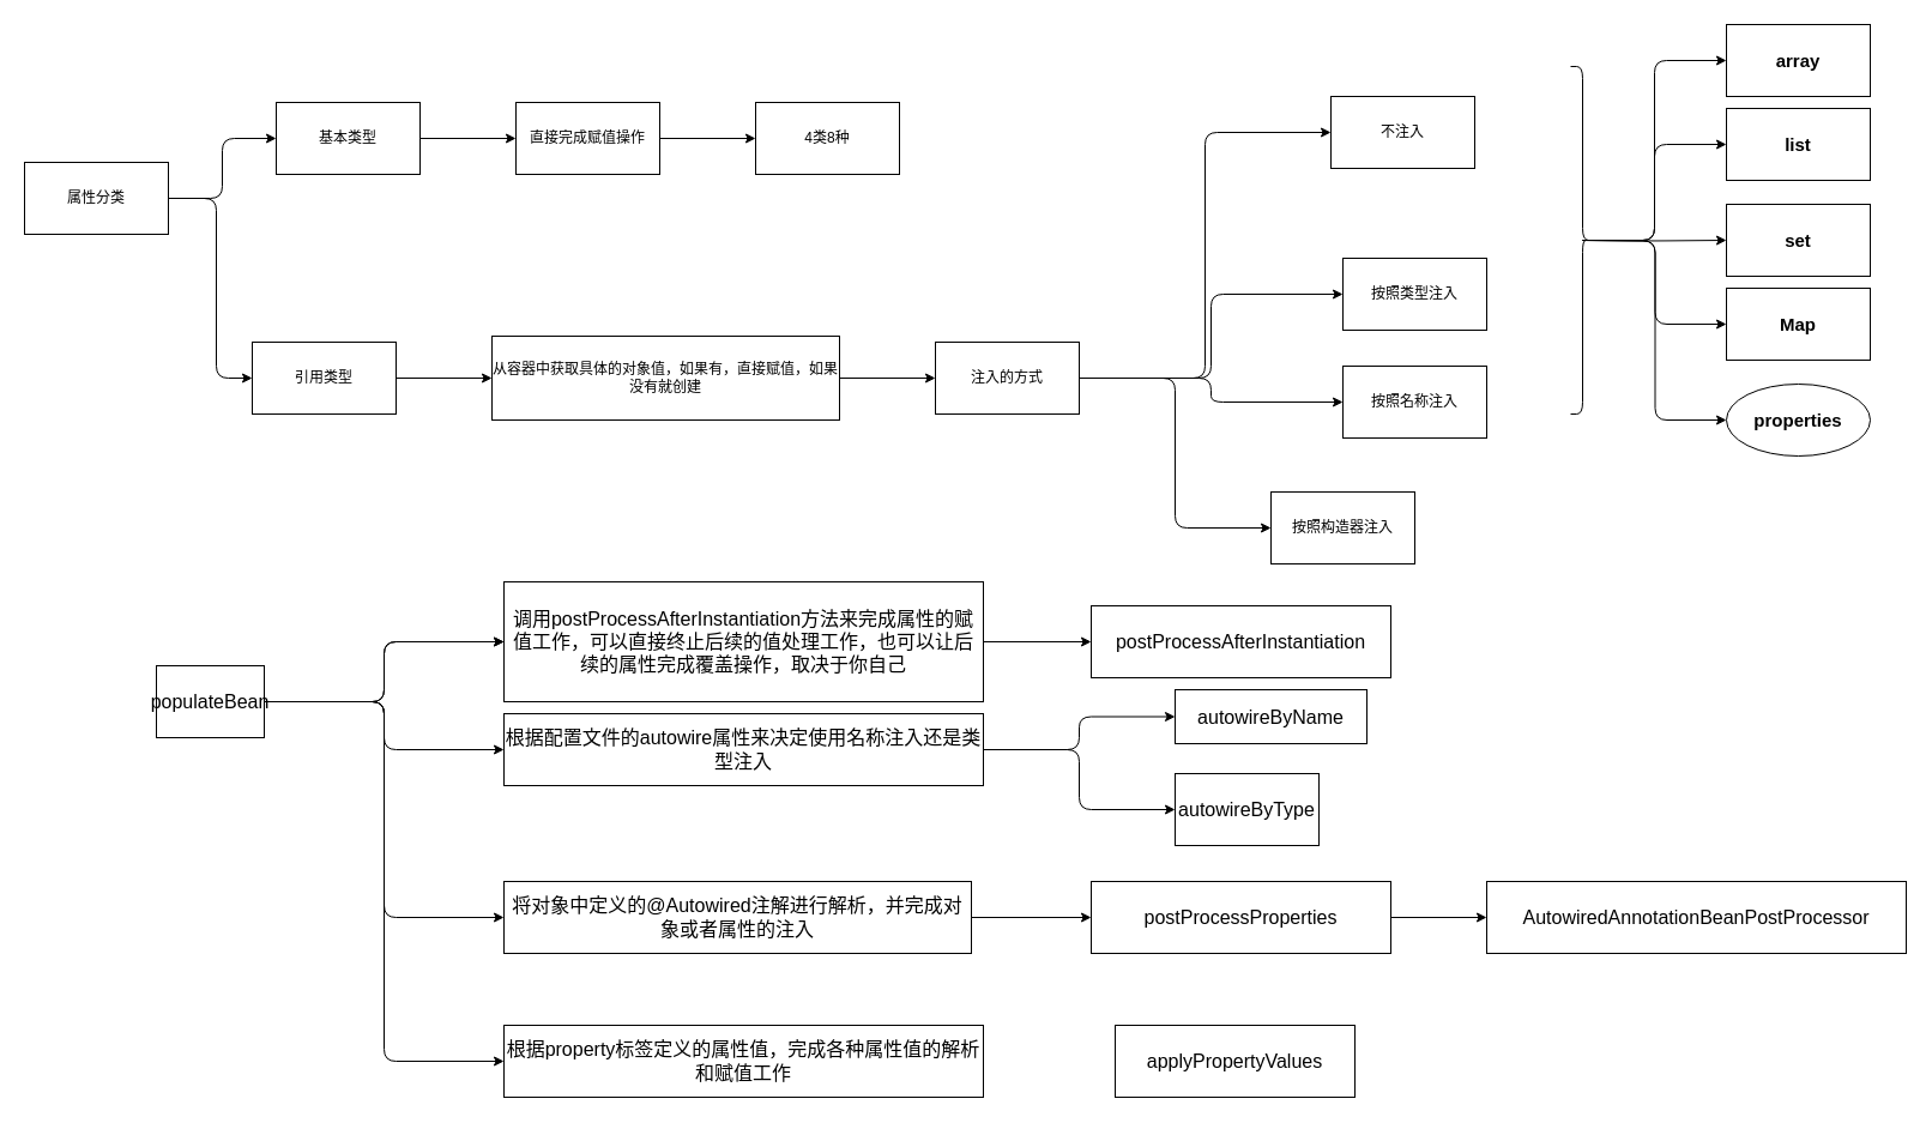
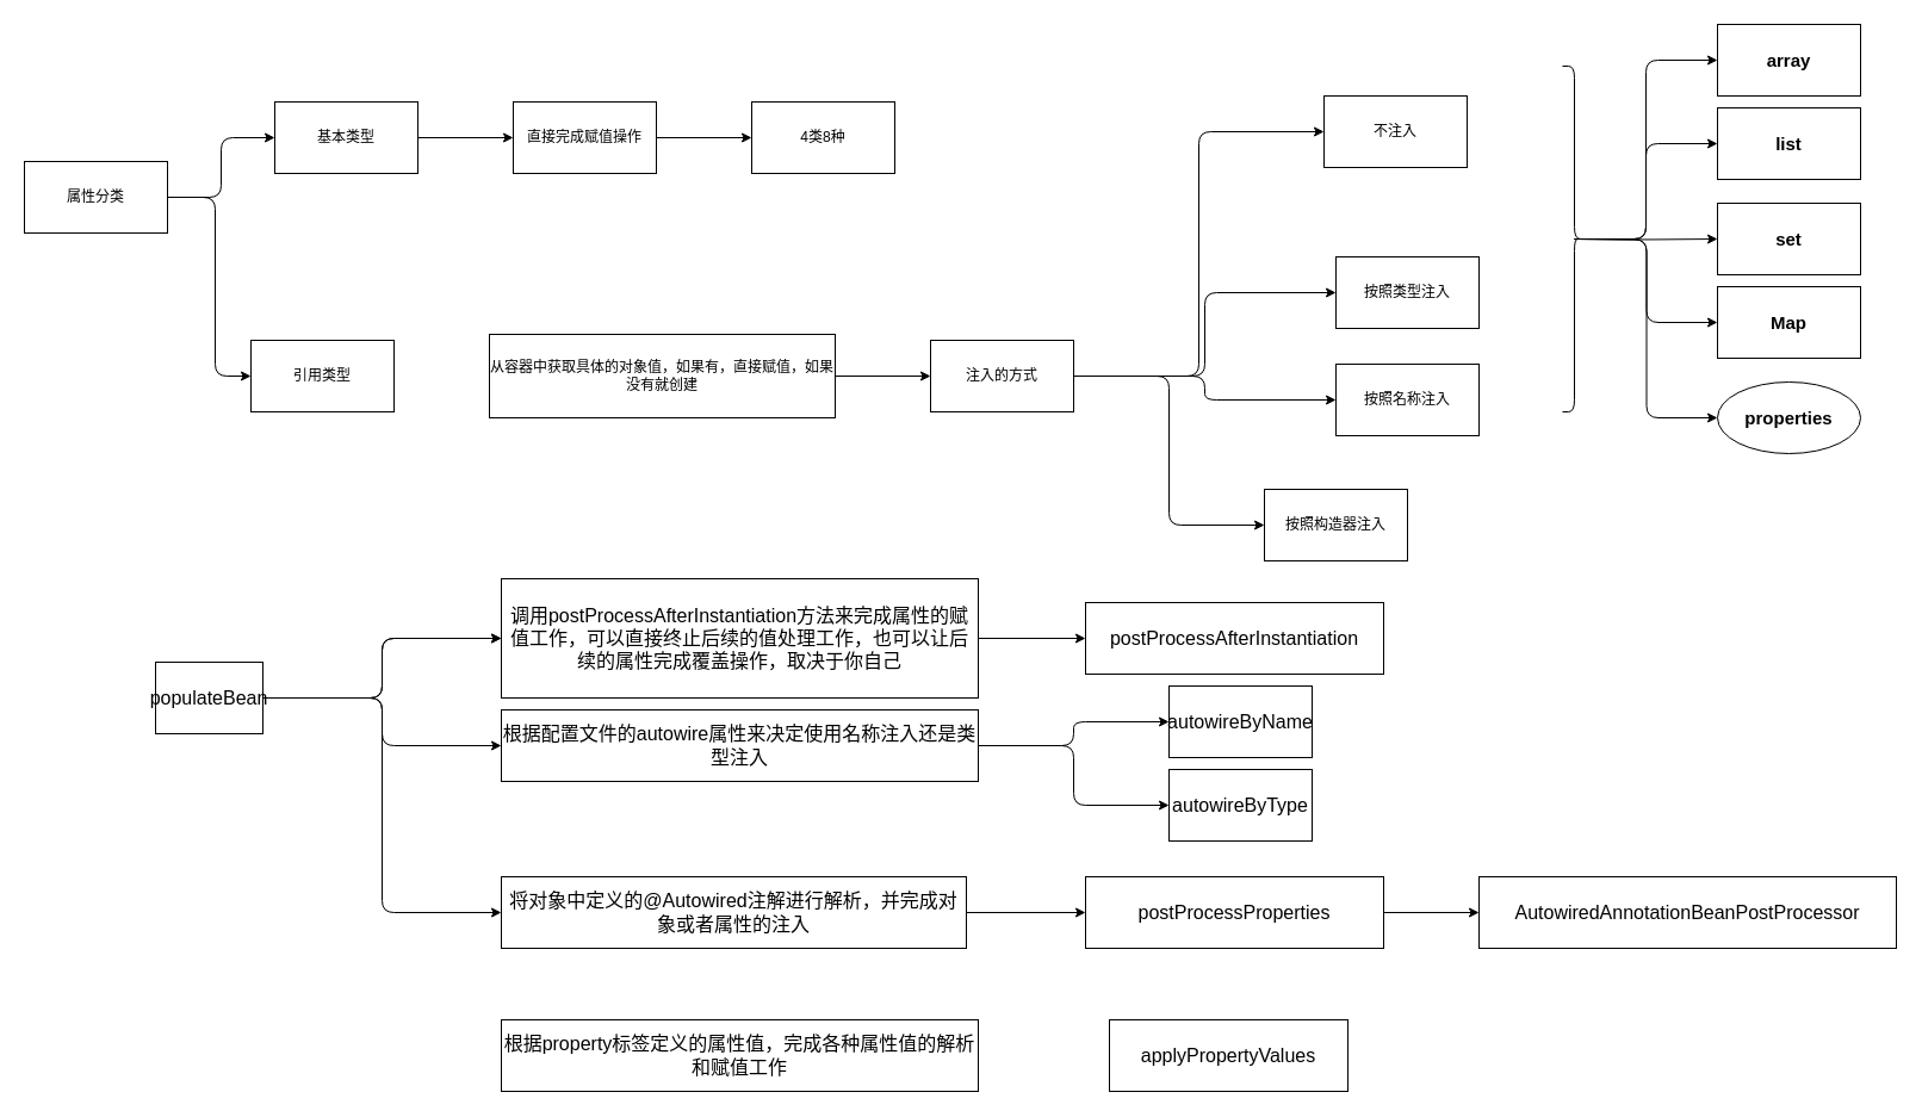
  <mxCell id="0" />
  <mxCell id="1" parent="0" />
  <mxCell id="2" style="edgeStyle=orthogonalEdgeStyle;html=1;exitX=1;exitY=0.5;exitDx=0;exitDy=0;entryX=0;entryY=0.5;entryDx=0;entryDy=0;" parent="1" source="6" target="7" edge="1"><mxGeometry relative="1" as="geometry" /></mxCell>
  <mxCell id="3" style="edgeStyle=orthogonalEdgeStyle;html=1;exitX=1;exitY=0.5;exitDx=0;exitDy=0;entryX=0;entryY=0.5;entryDx=0;entryDy=0;" parent="1" source="6" target="8" edge="1"><mxGeometry relative="1" as="geometry"><mxPoint x="990" y="265" as="targetPoint" /></mxGeometry></mxCell>
  <mxCell id="4" style="edgeStyle=orthogonalEdgeStyle;html=1;exitX=1;exitY=0.5;exitDx=0;exitDy=0;entryX=0;entryY=0.5;entryDx=0;entryDy=0;" parent="1" source="6" target="9" edge="1"><mxGeometry relative="1" as="geometry"><mxPoint x="990" y="355" as="targetPoint" /></mxGeometry></mxCell>
  <mxCell id="5" style="edgeStyle=orthogonalEdgeStyle;html=1;exitX=1;exitY=0.5;exitDx=0;exitDy=0;entryX=0;entryY=0.5;entryDx=0;entryDy=0;" parent="1" source="6" target="10" edge="1"><mxGeometry relative="1" as="geometry" /></mxCell>
  <mxCell id="6" value="注入的方式" style="whiteSpace=wrap;html=1;" parent="1" vertex="1"><mxGeometry x="780" y="285" width="120" height="60" as="geometry" /></mxCell>
  <mxCell id="7" value="不注入" style="whiteSpace=wrap;html=1;" parent="1" vertex="1"><mxGeometry x="1110" y="80" width="120" height="60" as="geometry" /></mxCell>
  <mxCell id="8" value="按照类型注入" style="whiteSpace=wrap;html=1;" parent="1" vertex="1"><mxGeometry x="1120" y="215" width="120" height="60" as="geometry" /></mxCell>
  <mxCell id="9" value="按照名称注入" style="whiteSpace=wrap;html=1;" parent="1" vertex="1"><mxGeometry x="1120" y="305" width="120" height="60" as="geometry" /></mxCell>
  <mxCell id="10" value="按照构造器注入" style="whiteSpace=wrap;html=1;" parent="1" vertex="1"><mxGeometry x="1060" y="410" width="120" height="60" as="geometry" /></mxCell>
  <mxCell id="11" style="edgeStyle=orthogonalEdgeStyle;html=1;exitX=1;exitY=0.5;exitDx=0;exitDy=0;entryX=0;entryY=0.5;entryDx=0;entryDy=0;" parent="1" source="13" target="15" edge="1"><mxGeometry relative="1" as="geometry" /></mxCell>
  <mxCell id="12" style="edgeStyle=orthogonalEdgeStyle;html=1;exitX=1;exitY=0.5;exitDx=0;exitDy=0;" parent="1" source="13" target="17" edge="1"><mxGeometry relative="1" as="geometry"><Array as="points"><mxPoint x="180" y="165" /><mxPoint x="180" y="315" /></Array></mxGeometry></mxCell>
  <mxCell id="13" value="属性分类" style="whiteSpace=wrap;html=1;" parent="1" vertex="1"><mxGeometry x="20" y="135" width="120" height="60" as="geometry" /></mxCell>
  <mxCell id="14" value="" style="edgeStyle=orthogonalEdgeStyle;html=1;" parent="1" source="15" target="26" edge="1"><mxGeometry relative="1" as="geometry" /></mxCell>
  <mxCell id="15" value="基本类型" style="whiteSpace=wrap;html=1;" parent="1" vertex="1"><mxGeometry x="230" y="85" width="120" height="60" as="geometry" /></mxCell>
- <mxCell id="16" value="" style="edgeStyle=orthogonalEdgeStyle;html=1;" parent="1" source="17" target="19" edge="1"><mxGeometry relative="1" as="geometry" /></mxCell>
  <mxCell id="17" value="引用类型" style="whiteSpace=wrap;html=1;" parent="1" vertex="1"><mxGeometry x="210" y="285" width="120" height="60" as="geometry" /></mxCell>
  <mxCell id="18" value="" style="edgeStyle=orthogonalEdgeStyle;html=1;" parent="1" source="19" target="6" edge="1"><mxGeometry relative="1" as="geometry" /></mxCell>
  <mxCell id="19" value="从容器中获取具体的对象值，如果有，直接赋值，如果没有就创建" style="whiteSpace=wrap;html=1;" parent="1" vertex="1"><mxGeometry x="410" y="280" width="290" height="70" as="geometry" /></mxCell>
  <mxCell id="20" value="" style="edgeStyle=orthogonalEdgeStyle;html=1;" parent="1" target="27" edge="1"><mxGeometry relative="1" as="geometry"><mxPoint x="1320" y="200" as="sourcePoint" /><Array as="points"><mxPoint x="1380" y="200" /><mxPoint x="1380" y="50" /></Array></mxGeometry></mxCell>
  <mxCell id="21" style="edgeStyle=orthogonalEdgeStyle;html=1;exitX=1;exitY=0.5;exitDx=0;exitDy=0;" parent="1" target="28" edge="1"><mxGeometry relative="1" as="geometry"><mxPoint x="1410" y="200" as="targetPoint" /><mxPoint x="1320" y="200" as="sourcePoint" /><Array as="points"><mxPoint x="1380" y="200" /><mxPoint x="1380" y="120" /></Array></mxGeometry></mxCell>
  <mxCell id="22" style="edgeStyle=orthogonalEdgeStyle;html=1;exitX=1;exitY=0.5;exitDx=0;exitDy=0;" parent="1" target="29" edge="1"><mxGeometry relative="1" as="geometry"><mxPoint x="1320" y="200" as="sourcePoint" /></mxGeometry></mxCell>
  <mxCell id="23" style="edgeStyle=orthogonalEdgeStyle;html=1;exitX=1;exitY=0.5;exitDx=0;exitDy=0;entryX=0;entryY=0.5;entryDx=0;entryDy=0;" parent="1" target="30" edge="1"><mxGeometry relative="1" as="geometry"><mxPoint x="1360" y="440" as="targetPoint" /><mxPoint x="1320" y="200" as="sourcePoint" /></mxGeometry></mxCell>
  <mxCell id="24" style="edgeStyle=orthogonalEdgeStyle;html=1;exitX=1;exitY=0.5;exitDx=0;exitDy=0;entryX=0;entryY=0.5;entryDx=0;entryDy=0;" parent="1" target="31" edge="1"><mxGeometry relative="1" as="geometry"><mxPoint x="1360" y="460" as="targetPoint" /><mxPoint x="1320" y="200" as="sourcePoint" /></mxGeometry></mxCell>
  <mxCell id="25" value="" style="edgeStyle=orthogonalEdgeStyle;html=1;fontSize=16;" parent="1" source="26" target="32" edge="1"><mxGeometry relative="1" as="geometry" /></mxCell>
  <mxCell id="26" value="直接完成赋值操作" style="whiteSpace=wrap;html=1;" parent="1" vertex="1"><mxGeometry x="430" y="85" width="120" height="60" as="geometry" /></mxCell>
  <mxCell id="27" value="array" style="whiteSpace=wrap;html=1;fontStyle=1;fontSize=15;" parent="1" vertex="1"><mxGeometry x="1440" y="20" width="120" height="60" as="geometry" /></mxCell>
  <mxCell id="28" value="list" style="whiteSpace=wrap;html=1;fontStyle=1;fontSize=15;" parent="1" vertex="1"><mxGeometry x="1440" y="90" width="120" height="60" as="geometry" /></mxCell>
  <mxCell id="29" value="set" style="whiteSpace=wrap;html=1;fontStyle=1;fontSize=15;" parent="1" vertex="1"><mxGeometry x="1440" y="170" width="120" height="60" as="geometry" /></mxCell>
  <mxCell id="30" value="Map" style="whiteSpace=wrap;html=1;fontStyle=1;fontSize=15;" parent="1" vertex="1"><mxGeometry x="1440" y="240" width="120" height="60" as="geometry" /></mxCell>
  <mxCell id="31" value="properties" style="ellipse;whiteSpace=wrap;html=1;fontStyle=1;fontSize=15;" parent="1" vertex="1"><mxGeometry x="1440" y="320" width="120" height="60" as="geometry" /></mxCell>
  <mxCell id="32" value="4类8种" style="whiteSpace=wrap;html=1;" parent="1" vertex="1"><mxGeometry x="630" y="85" width="120" height="60" as="geometry" /></mxCell>
  <mxCell id="33" value="" style="shape=curlyBracket;whiteSpace=wrap;html=1;rounded=1;flipH=1;fontSize=16;" parent="1" vertex="1"><mxGeometry x="1310" y="55" width="20" height="290" as="geometry" /></mxCell>
  <mxCell id="34" value="" style="edgeStyle=orthogonalEdgeStyle;html=1;fontSize=16;" parent="1" source="39" target="41" edge="1"><mxGeometry relative="1" as="geometry" /></mxCell>
  <mxCell id="35" value="" style="edgeStyle=orthogonalEdgeStyle;html=1;fontSize=16;" parent="1" source="39" target="41" edge="1"><mxGeometry relative="1" as="geometry" /></mxCell>
  <mxCell id="36" style="edgeStyle=orthogonalEdgeStyle;html=1;exitX=1;exitY=0.5;exitDx=0;exitDy=0;fontSize=16;" parent="1" source="39" target="44" edge="1"><mxGeometry relative="1" as="geometry"><mxPoint x="410" y="625" as="targetPoint" /></mxGeometry></mxCell>
  <mxCell id="37" value="" style="edgeStyle=orthogonalEdgeStyle;html=1;fontSize=16;" parent="1" source="39" target="46" edge="1"><mxGeometry relative="1" as="geometry"><Array as="points"><mxPoint x="320" y="585" /><mxPoint x="320" y="765" /></Array></mxGeometry></mxCell>
- <mxCell id="38" value="" style="edgeStyle=orthogonalEdgeStyle;html=1;fontSize=16;" parent="1" source="39" target="47" edge="1"><mxGeometry relative="1" as="geometry"><Array as="points"><mxPoint x="320" y="585" /><mxPoint x="320" y="885" /></Array></mxGeometry></mxCell>
  <mxCell id="39" value="populateBean" style="whiteSpace=wrap;html=1;fontSize=16;" parent="1" vertex="1"><mxGeometry x="130" y="555" width="90" height="60" as="geometry" /></mxCell>
  <mxCell id="40" value="" style="edgeStyle=orthogonalEdgeStyle;html=1;fontSize=16;" parent="1" source="41" target="48" edge="1"><mxGeometry relative="1" as="geometry" /></mxCell>
  <mxCell id="41" value="调用postProcessAfterInstantiation方法来完成属性的赋值工作，可以直接终止后续的值处理工作，也可以让后续的属性完成覆盖操作，取决于你自己" style="whiteSpace=wrap;html=1;fontSize=16;" parent="1" vertex="1"><mxGeometry x="420" y="485" width="400" height="100" as="geometry" /></mxCell>
  <mxCell id="42" value="" style="edgeStyle=orthogonalEdgeStyle;html=1;fontSize=16;" parent="1" source="44" target="49" edge="1"><mxGeometry relative="1" as="geometry" /></mxCell>
  <mxCell id="43" value="" style="edgeStyle=orthogonalEdgeStyle;html=1;fontSize=16;" parent="1" source="44" target="50" edge="1"><mxGeometry relative="1" as="geometry" /></mxCell>
  <mxCell id="44" value="根据配置文件的autowire属性来决定使用名称注入还是类型注入" style="whiteSpace=wrap;html=1;fontSize=16;" parent="1" vertex="1"><mxGeometry x="420" y="595" width="400" height="60" as="geometry" /></mxCell>
  <mxCell id="45" value="" style="edgeStyle=orthogonalEdgeStyle;html=1;fontSize=16;" parent="1" source="46" target="52" edge="1"><mxGeometry relative="1" as="geometry" /></mxCell>
  <mxCell id="46" value="将对象中定义的@Autowired注解进行解析，并完成对象或者属性的注入" style="whiteSpace=wrap;html=1;fontSize=16;" parent="1" vertex="1"><mxGeometry x="420" y="735" width="390" height="60" as="geometry" /></mxCell>
  <mxCell id="47" value="根据property标签定义的属性值，完成各种属性值的解析和赋值工作" style="whiteSpace=wrap;html=1;fontSize=16;" parent="1" vertex="1"><mxGeometry x="420" y="855" width="400" height="60" as="geometry" /></mxCell>
  <mxCell id="48" value="postProcessAfterInstantiation" style="whiteSpace=wrap;html=1;fontSize=16;" parent="1" vertex="1"><mxGeometry x="910" y="505" width="250" height="60" as="geometry" /></mxCell>
  <mxCell id="49" value="autowireByType" style="whiteSpace=wrap;html=1;fontSize=16;" parent="1" vertex="1"><mxGeometry x="980" y="645" width="120" height="60" as="geometry" /></mxCell>
- <mxCell id="50" value="autowireByName" style="whiteSpace=wrap;html=1;fontSize=16;" parent="1" vertex="1"><mxGeometry x="980" y="575" width="160" height="45" as="geometry" /></mxCell>
+ <mxCell id="50" value="autowireByName" style="whiteSpace=wrap;html=1;fontSize=16;" parent="1" vertex="1"><mxGeometry x="980" y="575" width="120" height="60" as="geometry" /></mxCell>
  <mxCell id="51" value="" style="edgeStyle=orthogonalEdgeStyle;html=1;fontSize=16;" parent="1" source="52" target="53" edge="1"><mxGeometry relative="1" as="geometry" /></mxCell>
  <mxCell id="52" value="postProcessProperties" style="whiteSpace=wrap;html=1;fontSize=16;" parent="1" vertex="1"><mxGeometry x="910" y="735" width="250" height="60" as="geometry" /></mxCell>
  <mxCell id="53" value="AutowiredAnnotationBeanPostProcessor" style="whiteSpace=wrap;html=1;fontSize=16;" parent="1" vertex="1"><mxGeometry x="1240" y="735" width="350" height="60" as="geometry" /></mxCell>
  <mxCell id="54" value="applyPropertyValues" style="whiteSpace=wrap;html=1;fontSize=16;" parent="1" vertex="1"><mxGeometry x="930" y="855" width="200" height="60" as="geometry" /></mxCell>
